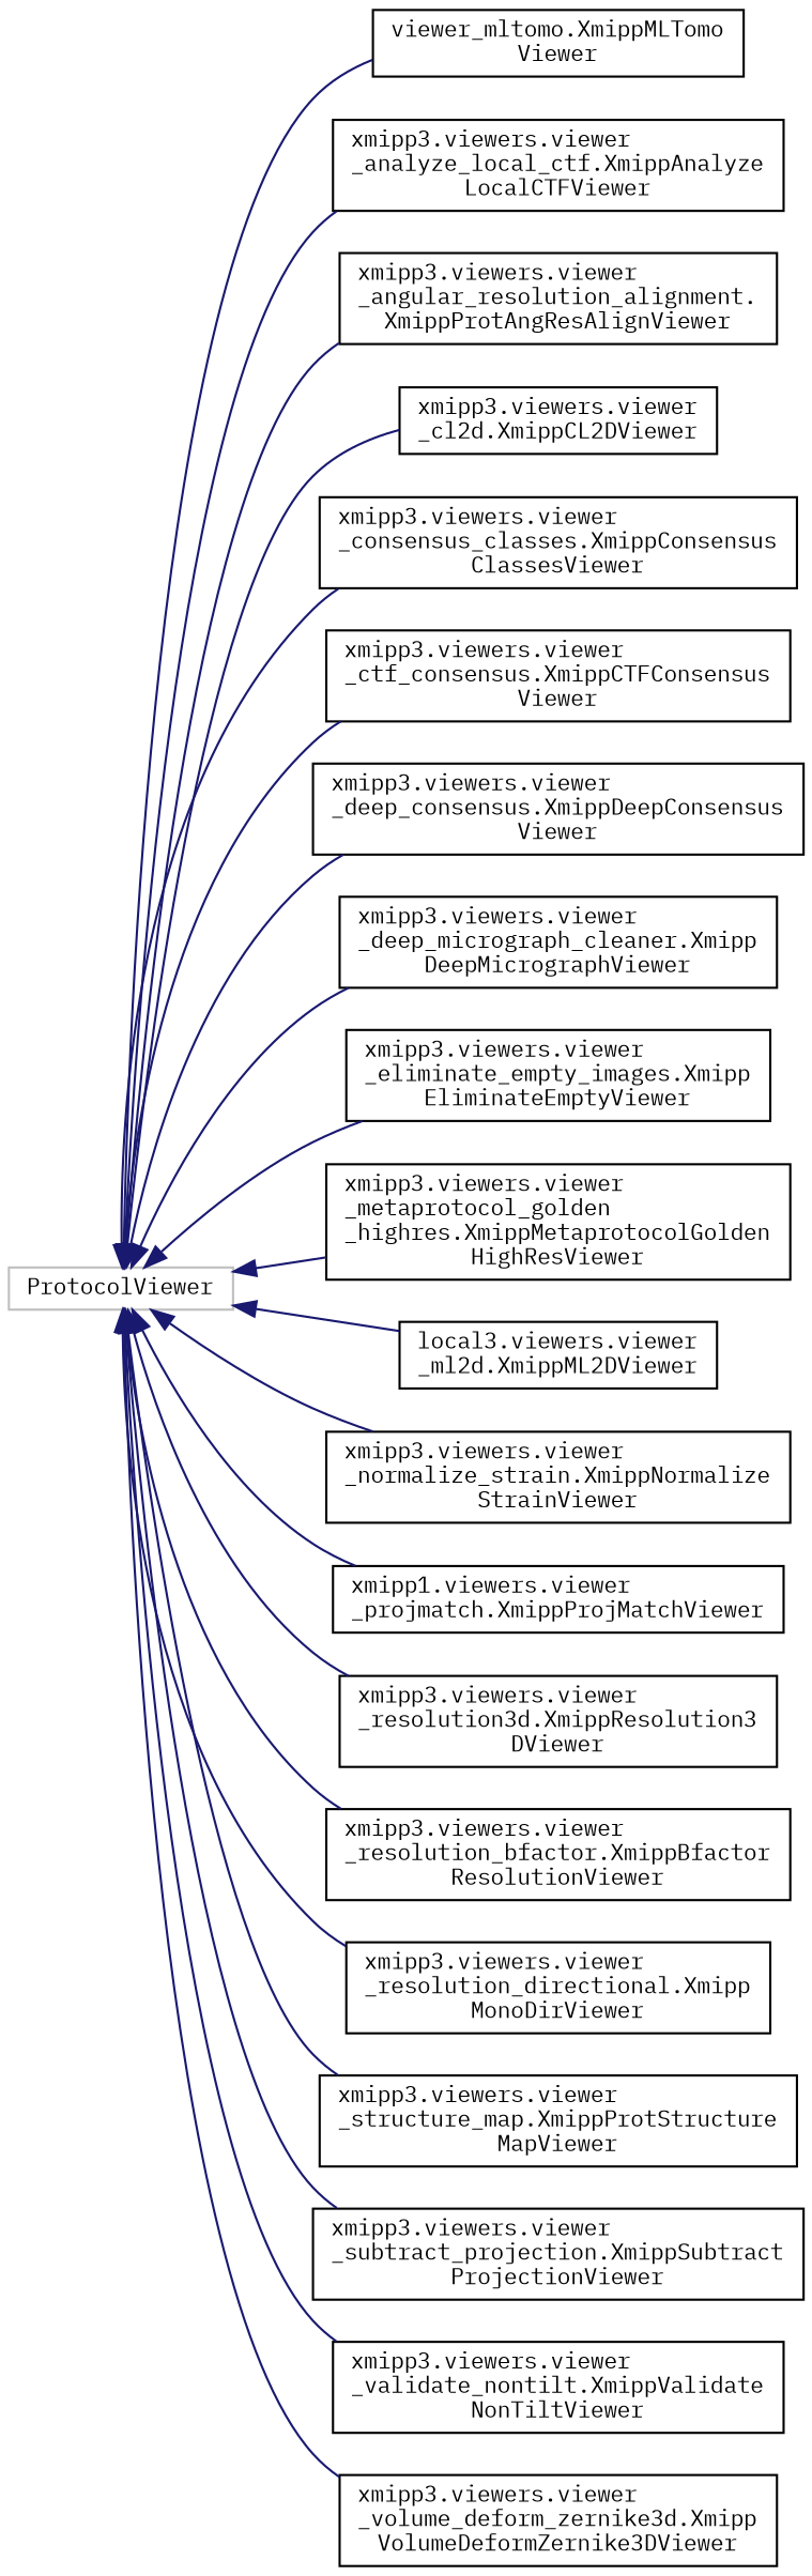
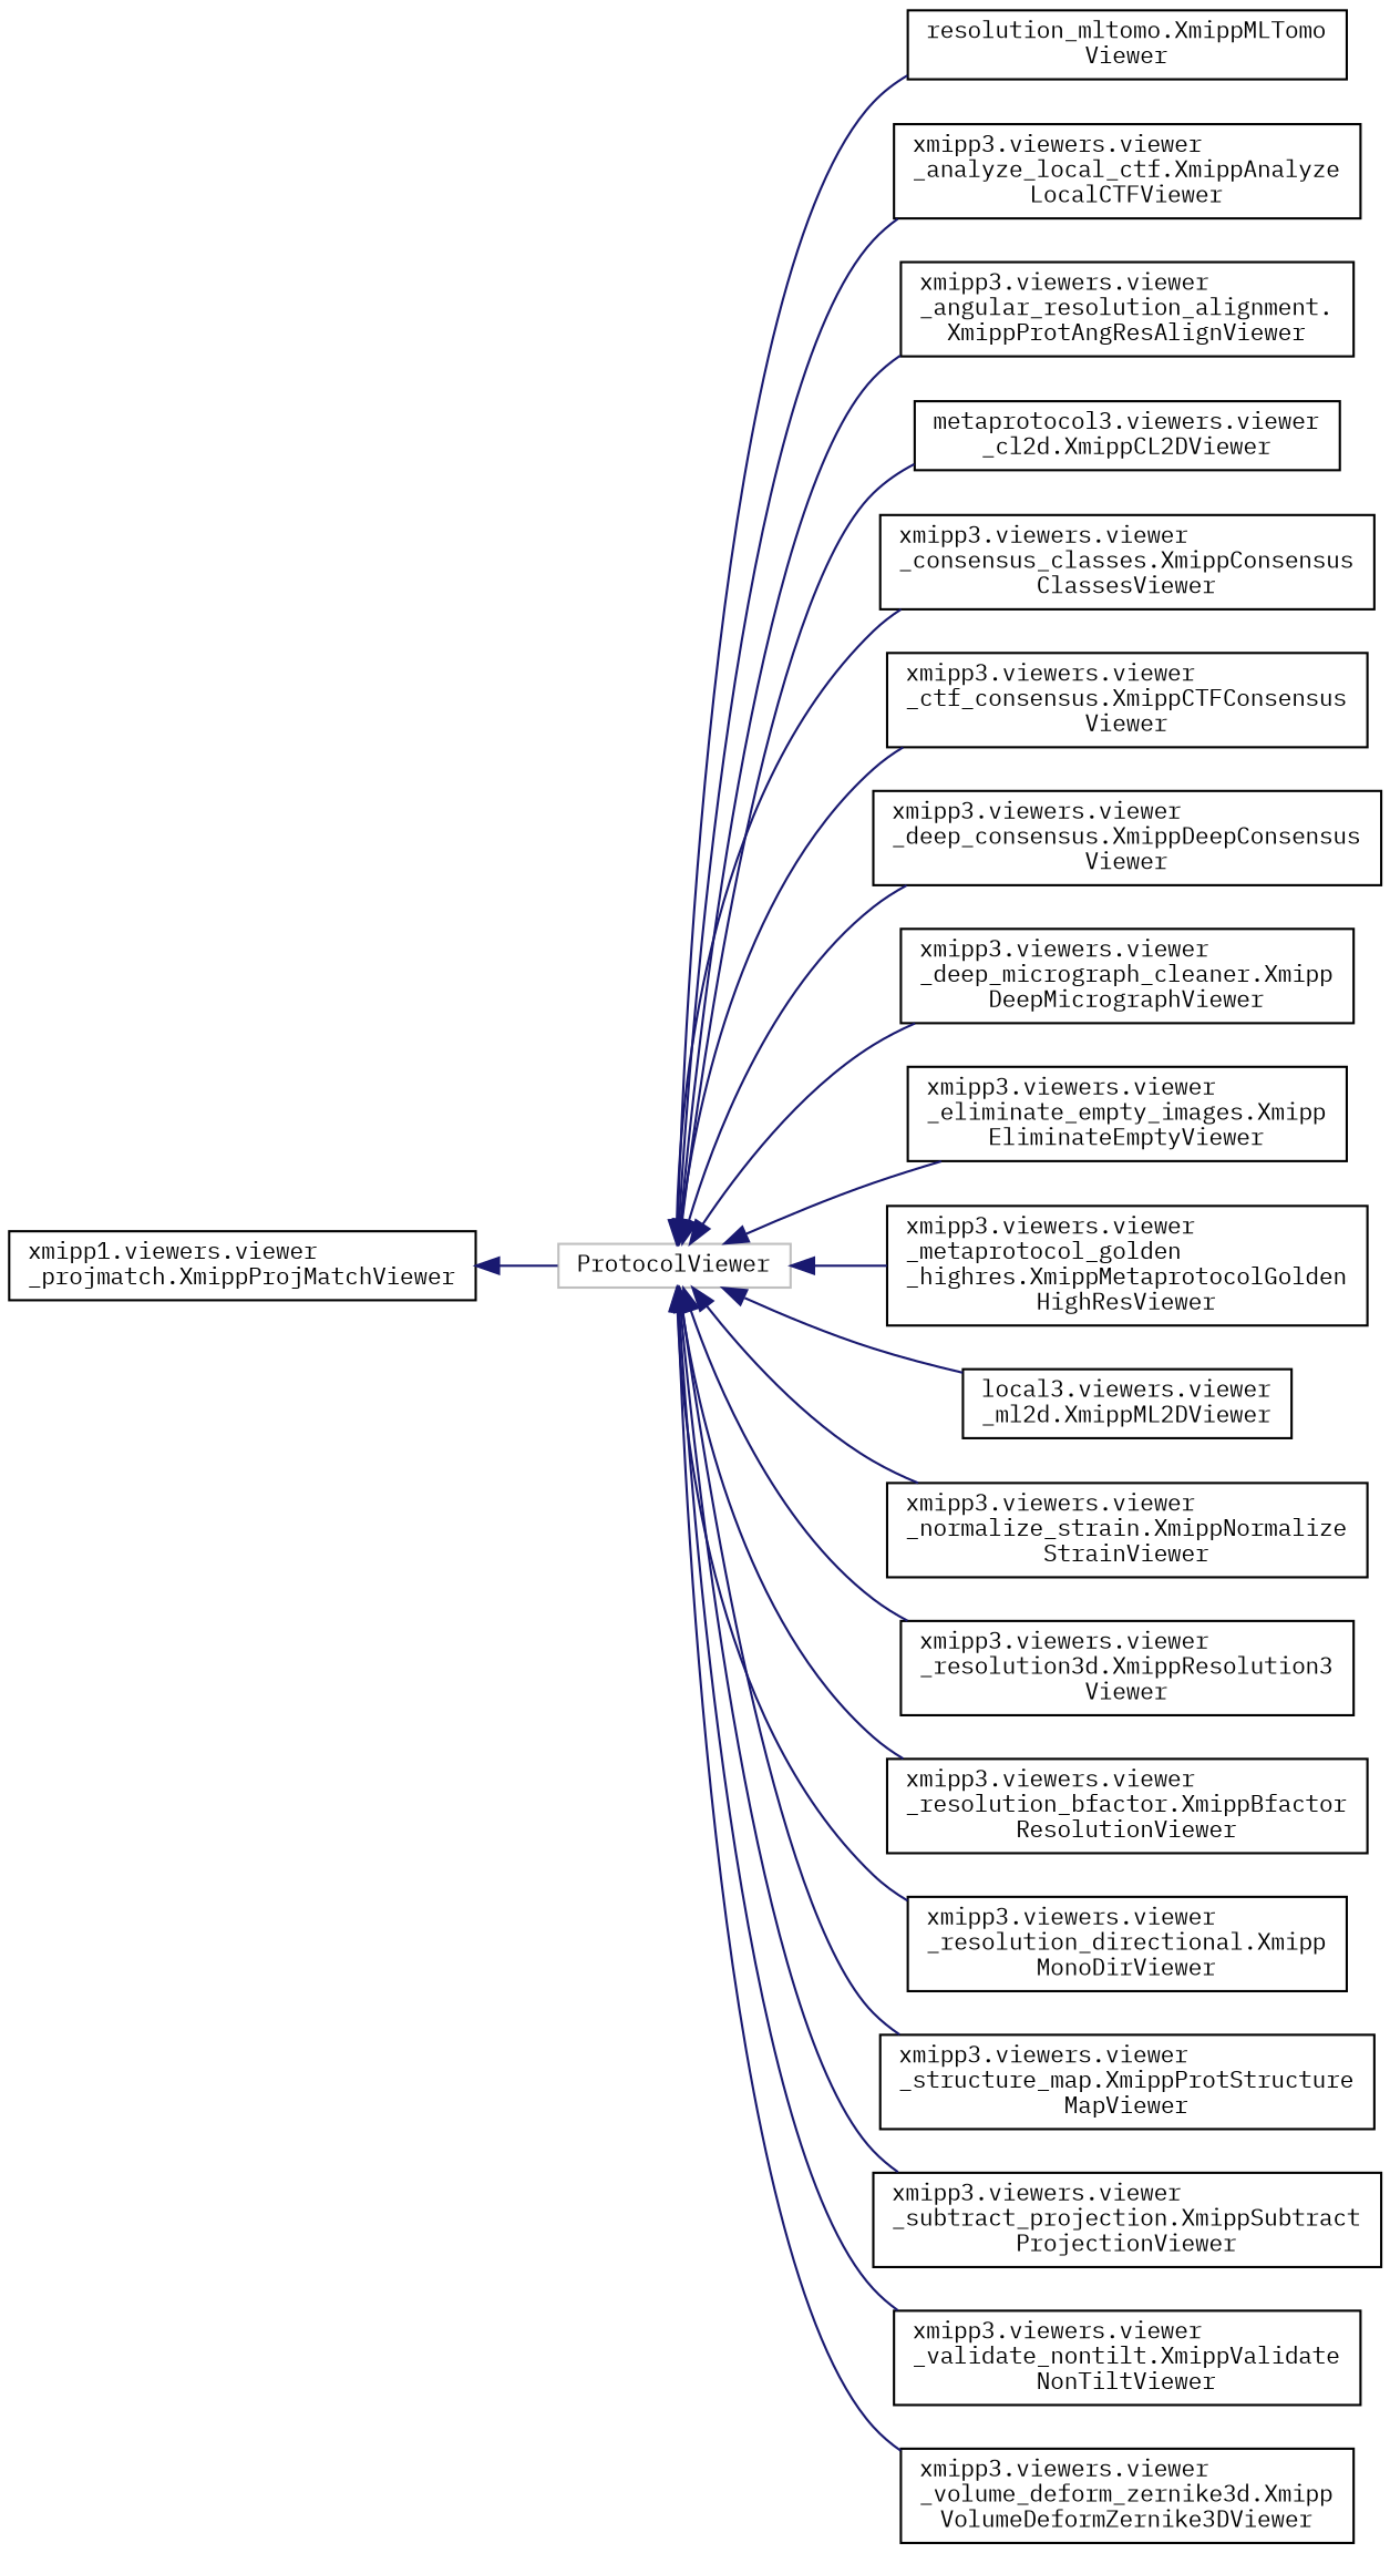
  digraph {
    fontname="IBM Plex Mono"
    rankdir=LR
    node [color=black fillcolor=white fontname="IBM Plex Mono" fontsize=10 shape=record style=filled]
    edge [color=midnightblue dir=back fontname="IBM Plex Mono" fontsize=10 labelfontname=Helvetica labelfontsize=10 style=solid]
    n1 [color=grey75 height=0.2 label=ProtocolViewer width=0.4]
-   n2 [height=0.2 label="viewer_mltomo.XmippMLTomo\lViewer" width=0.4]
+   n2 [height=0.2 label="resolution_mltomo.XmippMLTomo\lViewer" width=0.4]
    n3 [height=0.2 label="xmipp3.viewers.viewer\l_analyze_local_ctf.XmippAnalyze\lLocalCTFViewer" width=0.4]
    n4 [height=0.2 label="xmipp3.viewers.viewer\l_angular_resolution_alignment.\lXmippProtAngResAlignViewer" width=0.4]
-   n5 [height=0.2 label="xmipp3.viewers.viewer\l_cl2d.XmippCL2DViewer" width=0.4]
+   n5 [height=0.2 label="metaprotocol3.viewers.viewer\l_cl2d.XmippCL2DViewer" width=0.4]
    n6 [height=0.2 label="xmipp3.viewers.viewer\l_consensus_classes.XmippConsensus\lClassesViewer" width=0.4]
    n7 [height=0.2 label="xmipp3.viewers.viewer\l_ctf_consensus.XmippCTFConsensus\lViewer" width=0.4]
    n8 [height=0.2 label="xmipp3.viewers.viewer\l_deep_consensus.XmippDeepConsensus\lViewer" width=0.4]
    n9 [height=0.2 label="xmipp3.viewers.viewer\l_deep_micrograph_cleaner.Xmipp\lDeepMicrographViewer" width=0.4]
    n10 [height=0.2 label="xmipp3.viewers.viewer\l_eliminate_empty_images.Xmipp\lEliminateEmptyViewer" width=0.4]
    n11 [height=0.2 label="xmipp3.viewers.viewer\l_metaprotocol_golden\l_highres.XmippMetaprotocolGolden\lHighResViewer" width=0.4]
    n12 [height=0.2 label="local3.viewers.viewer\l_ml2d.XmippML2DViewer" width=0.4]
    n13 [height=0.2 label="xmipp3.viewers.viewer\l_normalize_strain.XmippNormalize\lStrainViewer" width=0.4]
    n14 [height=0.2 label="xmipp1.viewers.viewer\l_projmatch.XmippProjMatchViewer" width=0.4]
-   n15 [height=0.2 label="xmipp3.viewers.viewer\l_resolution3d.XmippResolution3\lDViewer" width=0.4]
+   n15 [height=0.2 label="xmipp3.viewers.viewer\l_resolution3d.XmippResolution3\lViewer" width=0.4]
    n16 [height=0.2 label="xmipp3.viewers.viewer\l_resolution_bfactor.XmippBfactor\lResolutionViewer" width=0.4]
    n17 [height=0.2 label="xmipp3.viewers.viewer\l_resolution_directional.Xmipp\lMonoDirViewer" width=0.4]
    n18 [height=0.2 label="xmipp3.viewers.viewer\l_structure_map.XmippProtStructure\lMapViewer" width=0.4]
    n19 [height=0.2 label="xmipp3.viewers.viewer\l_subtract_projection.XmippSubtract\lProjectionViewer" width=0.4]
    n20 [height=0.2 label="xmipp3.viewers.viewer\l_validate_nontilt.XmippValidate\lNonTiltViewer" width=0.4]
    n21 [height=0.2 label="xmipp3.viewers.viewer\l_volume_deform_zernike3d.Xmipp\lVolumeDeformZernike3DViewer" width=0.4]
    n1 -> n2
    n1 -> n3
    n1 -> n4
    n1 -> n5
    n1 -> n6
    n1 -> n7
    n1 -> n8
    n1 -> n9
    n1 -> n10
    n1 -> n11
    n1 -> n12
    n1 -> n13
-   n1 -> n14
+   n14 -> n1
    n1 -> n15
    n1 -> n16
    n1 -> n17
    n1 -> n18
    n1 -> n19
    n1 -> n20
    n1 -> n21
  }
